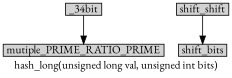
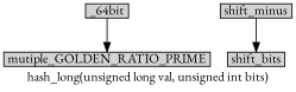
  digraph {
    fontname="EB Garamond"
    label="hash_long(unsigned long val, unsigned int bits)"
    node [fontname="EB Garamond" margin="0.05,0.005" shape=box style=filled]
    edge [fontname="EB Garamond"]
-   _64bit [height=0.1 width=0.1 label=_34bit]
-   mutiple_GOLDEN_RATIO_PRIME [height=0.1 width=0.1 label=mutiple_PRIME_RATIO_PRIME]
-   shift_minus [height=0.1 width=0.1 label=shift_shift]
+   _64bit [height=0.1 width=0.1]
+   mutiple_GOLDEN_RATIO_PRIME [height=0.1 width=0.1]
+   shift_minus [height=0.1 width=0.1]
    shift_bits [height=0.1 width=0.1]
    _64bit -> mutiple_GOLDEN_RATIO_PRIME
    shift_minus -> shift_bits
  }
